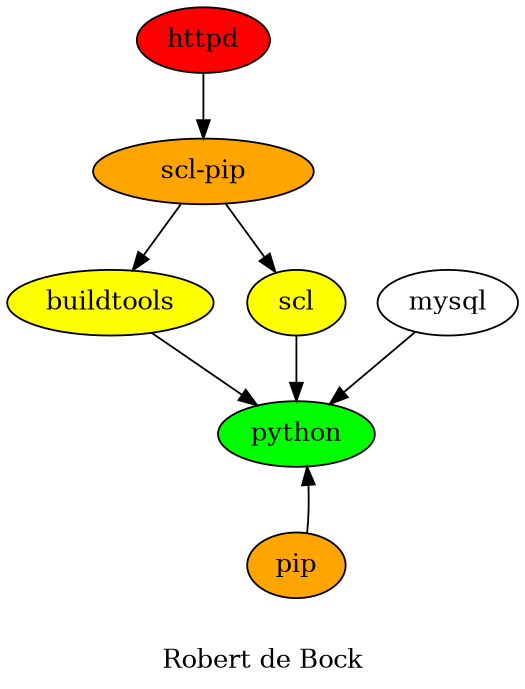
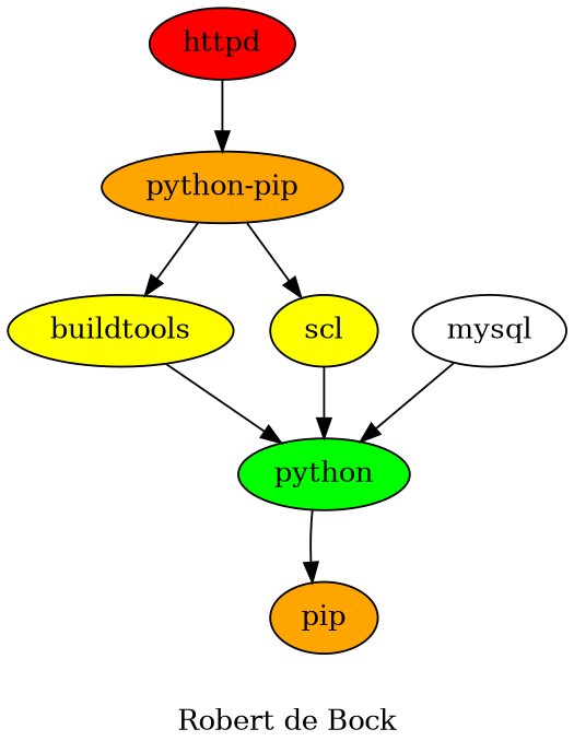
  digraph {
    label="Robert de Bock"
    node [fillcolor=yellow style=filled]
    n1 [fillcolor=green label=python]
    buildtools
    scl
-   "python-pip" [fillcolor=orange label="scl-pip"]
+   "python-pip" [fillcolor=orange]
    n5 [fillcolor=orange label=pip]
    httpd [fillcolor=red]
    mysql [fillcolor="" style=""]
    buildtools -> n1
    scl -> n1
    "python-pip" -> buildtools
    "python-pip" -> scl
-   n5 -> n1
+   n1 -> n5
    httpd -> "python-pip"
    mysql -> n1
  }
